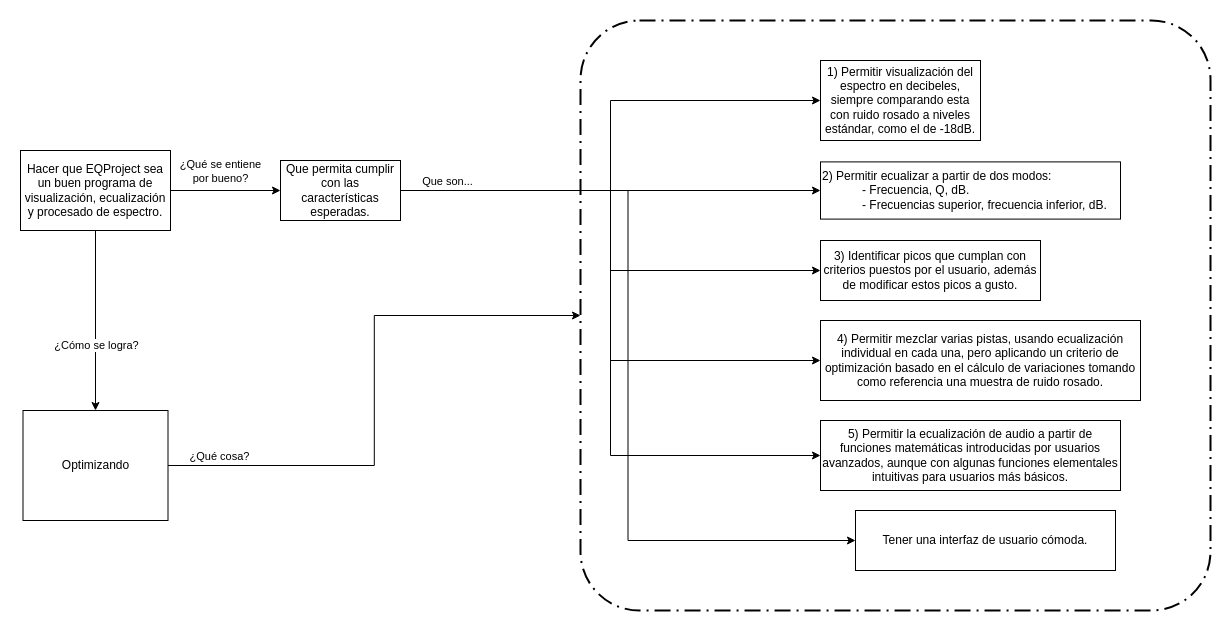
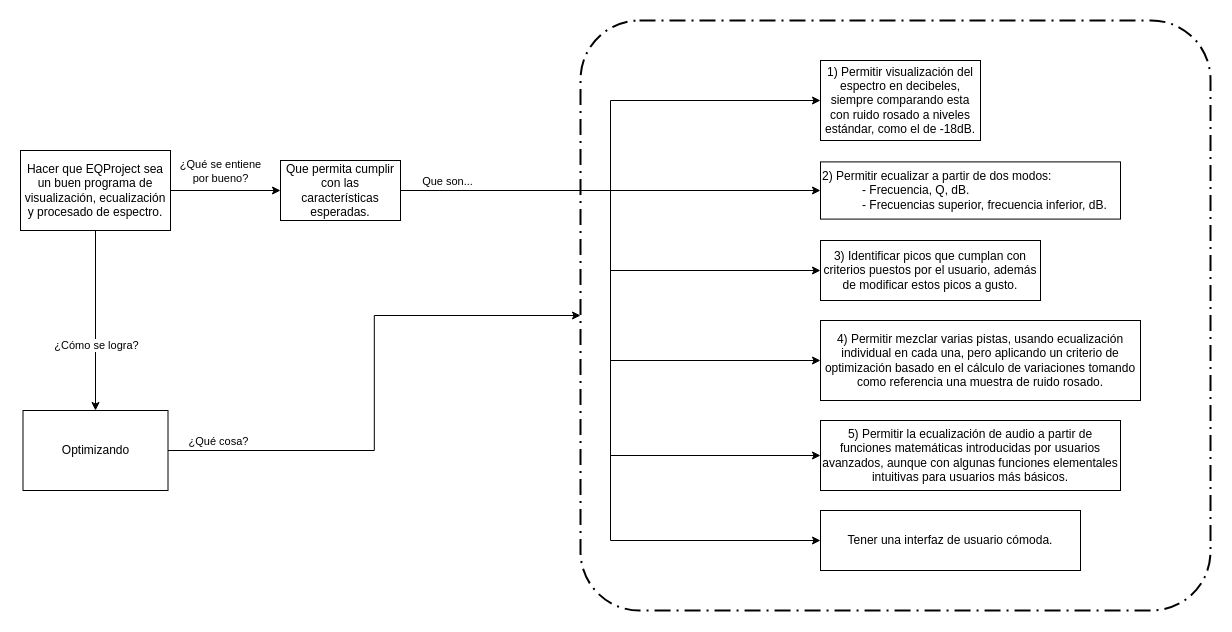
  <mxCell id="0" />
  <mxCell id="1" parent="0" />
  <mxCell id="2" value="" style="rounded=1;arcSize=10;dashed=1;strokeColor=#000000;fillColor=none;gradientColor=none;dashPattern=8 3 1 3;strokeWidth=2;" vertex="1" parent="1"><mxGeometry x="580" y="20" width="630" height="590" as="geometry" /></mxCell>
  <mxCell id="3" style="edgeStyle=orthogonalEdgeStyle;rounded=0;orthogonalLoop=1;jettySize=auto;html=1;exitX=0.5;exitY=1;exitDx=0;exitDy=0;entryX=0.5;entryY=0;entryDx=0;entryDy=0;" parent="1" source="7" target="10" edge="1"><mxGeometry relative="1" as="geometry" /></mxCell>
  <mxCell id="4" value="¿Cómo se logra?" style="edgeLabel;html=1;align=center;verticalAlign=middle;resizable=0;points=[];" parent="3" vertex="1" connectable="0"><mxGeometry x="0.262" relative="1" as="geometry"><mxPoint as="offset" /></mxGeometry></mxCell>
  <mxCell id="5" style="edgeStyle=orthogonalEdgeStyle;rounded=0;orthogonalLoop=1;jettySize=auto;html=1;entryX=0;entryY=0.5;entryDx=0;entryDy=0;" parent="1" source="7" target="18" edge="1"><mxGeometry relative="1" as="geometry" /></mxCell>
  <mxCell id="6" value="¿Qué se entiene&lt;br&gt;por bueno?" style="edgeLabel;html=1;align=center;verticalAlign=middle;resizable=0;points=[];" parent="5" vertex="1" connectable="0"><mxGeometry x="-0.294" y="-3" relative="1" as="geometry"><mxPoint x="10" y="-23" as="offset" /></mxGeometry></mxCell>
  <mxCell id="7" value="Hacer que EQProject sea un buen programa de visualización, ecualización y procesado de espectro." style="rounded=0;whiteSpace=wrap;html=1;" parent="1" vertex="1"><mxGeometry x="20" y="150" width="150" height="80" as="geometry" /></mxCell>
  <mxCell id="8" style="edgeStyle=orthogonalEdgeStyle;rounded=0;orthogonalLoop=1;jettySize=auto;html=1;exitX=1;exitY=0.5;exitDx=0;exitDy=0;" edge="1" parent="1" source="10" target="2"><mxGeometry relative="1" as="geometry" /></mxCell>
  <mxCell id="9" value="¿Qué cosa?" style="edgeLabel;html=1;align=center;verticalAlign=middle;resizable=0;points=[];" vertex="1" connectable="0" parent="8"><mxGeometry x="-0.861" y="-4" relative="1" as="geometry"><mxPoint x="11.5" y="-14" as="offset" /></mxGeometry></mxCell>
- <mxCell id="10" value="Optimizando" style="rounded=0;whiteSpace=wrap;html=1;" parent="1" vertex="1"><mxGeometry x="22.5" y="410" width="145" height="110" as="geometry" /></mxCell>
+ <mxCell id="10" value="Optimizando" style="rounded=0;whiteSpace=wrap;html=1;" parent="1" vertex="1"><mxGeometry x="22.5" y="410" width="145" height="80" as="geometry" /></mxCell>
  <mxCell id="11" style="edgeStyle=orthogonalEdgeStyle;rounded=0;orthogonalLoop=1;jettySize=auto;html=1;exitX=1;exitY=0.5;exitDx=0;exitDy=0;entryX=0;entryY=0.5;entryDx=0;entryDy=0;" parent="1" source="18" target="20" edge="1"><mxGeometry relative="1" as="geometry" /></mxCell>
  <mxCell id="12" style="edgeStyle=orthogonalEdgeStyle;rounded=0;orthogonalLoop=1;jettySize=auto;html=1;exitX=1;exitY=0.5;exitDx=0;exitDy=0;entryX=0;entryY=0.5;entryDx=0;entryDy=0;" parent="1" source="18" target="19" edge="1"><mxGeometry relative="1" as="geometry" /></mxCell>
  <mxCell id="13" style="edgeStyle=orthogonalEdgeStyle;rounded=0;orthogonalLoop=1;jettySize=auto;html=1;exitX=1;exitY=0.5;exitDx=0;exitDy=0;entryX=0;entryY=0.5;entryDx=0;entryDy=0;" parent="1" source="18" target="21" edge="1"><mxGeometry relative="1" as="geometry" /></mxCell>
  <mxCell id="14" style="edgeStyle=orthogonalEdgeStyle;rounded=0;orthogonalLoop=1;jettySize=auto;html=1;exitX=1;exitY=0.5;exitDx=0;exitDy=0;entryX=0;entryY=0.5;entryDx=0;entryDy=0;" parent="1" source="18" target="22" edge="1"><mxGeometry relative="1" as="geometry" /></mxCell>
  <mxCell id="15" style="edgeStyle=orthogonalEdgeStyle;rounded=0;orthogonalLoop=1;jettySize=auto;html=1;exitX=1;exitY=0.5;exitDx=0;exitDy=0;entryX=0;entryY=0.5;entryDx=0;entryDy=0;" parent="1" source="18" target="23" edge="1"><mxGeometry relative="1" as="geometry" /></mxCell>
  <mxCell id="16" value="Que son..." style="edgeLabel;html=1;align=center;verticalAlign=middle;resizable=0;points=[];" parent="15" vertex="1" connectable="0"><mxGeometry x="-0.886" y="-2" relative="1" as="geometry"><mxPoint x="7" y="-12" as="offset" /></mxGeometry></mxCell>
  <mxCell id="17" style="edgeStyle=orthogonalEdgeStyle;rounded=0;orthogonalLoop=1;jettySize=auto;html=1;exitX=1;exitY=0.5;exitDx=0;exitDy=0;entryX=0;entryY=0.5;entryDx=0;entryDy=0;" edge="1" parent="1" source="18" target="24"><mxGeometry relative="1" as="geometry"><mxPoint x="610" y="640" as="targetPoint" /></mxGeometry></mxCell>
  <mxCell id="18" value="Que permita cumplir&lt;br&gt;con las características esperadas." style="rounded=0;whiteSpace=wrap;html=1;" parent="1" vertex="1"><mxGeometry x="280" y="160" width="120" height="60" as="geometry" /></mxCell>
  <mxCell id="19" value="&lt;span style=&quot;text-align: justify&quot;&gt;2) Permitir ecualizar a partir de dos modos:&lt;/span&gt;&lt;span style=&quot;text-align: justify&quot;&gt;&lt;br&gt;&lt;/span&gt;&lt;blockquote style=&quot;margin: 0 0 0 40px ; border: none ; padding: 0px&quot;&gt;&lt;span&gt;&lt;div style=&quot;text-align: justify&quot;&gt;&lt;span&gt;- Frecuencia, Q, dB.&lt;/span&gt;&lt;/div&gt;&lt;div style=&quot;text-align: justify&quot;&gt;&lt;span&gt;- Frecuencias superior, frecuencia inferior, dB.&lt;/span&gt;&lt;/div&gt;&lt;/span&gt;&lt;/blockquote&gt;" style="rounded=0;whiteSpace=wrap;html=1;align=left;" parent="1" vertex="1"><mxGeometry x="820" y="161.4" width="300" height="57.19" as="geometry" /></mxCell>
  <mxCell id="20" value="&lt;span style=&quot;text-align: justify&quot;&gt;1) Permitir visualización del espectro en decibeles, siempre comparando esta con ruido rosado a niveles estándar, como el de -18dB.&lt;/span&gt;" style="rounded=0;whiteSpace=wrap;html=1;" parent="1" vertex="1"><mxGeometry x="820" y="60" width="160" height="80" as="geometry" /></mxCell>
  <mxCell id="21" value="&lt;span style=&quot;text-align: left&quot;&gt;3) Identificar picos que cumplan con criterios puestos por el usuario, además de modificar estos picos a gusto.&lt;/span&gt;" style="rounded=0;whiteSpace=wrap;html=1;" parent="1" vertex="1"><mxGeometry x="820" y="240" width="220" height="60" as="geometry" /></mxCell>
  <mxCell id="22" value="&lt;span style=&quot;text-align: left&quot;&gt;4) Permitir mezclar varias pistas, usando ecualización individual en cada una, pero aplicando un criterio de optimización basado en el cálculo de variaciones tomando como referencia una muestra de ruido rosado.&lt;/span&gt;" style="rounded=0;whiteSpace=wrap;html=1;" parent="1" vertex="1"><mxGeometry x="820" y="320" width="320" height="80" as="geometry" /></mxCell>
  <mxCell id="23" value="&lt;span style=&quot;text-align: left&quot;&gt;5) Permitir la ecualización de audio a partir de funciones matemáticas introducidas por usuarios avanzados, aunque con algunas funciones elementales intuitivas para usuarios más básicos.&lt;/span&gt;" style="rounded=0;whiteSpace=wrap;html=1;" parent="1" vertex="1"><mxGeometry x="820" y="420" width="300" height="70" as="geometry" /></mxCell>
- <mxCell id="24" value="Tener una interfaz de usuario cómoda." style="rounded=0;whiteSpace=wrap;html=1;" vertex="1" parent="1"><mxGeometry x="855" y="510" width="260" height="60" as="geometry" /></mxCell>
+ <mxCell id="24" value="Tener una interfaz de usuario cómoda." style="rounded=0;whiteSpace=wrap;html=1;" vertex="1" parent="1"><mxGeometry x="820" y="510" width="260" height="60" as="geometry" /></mxCell>
